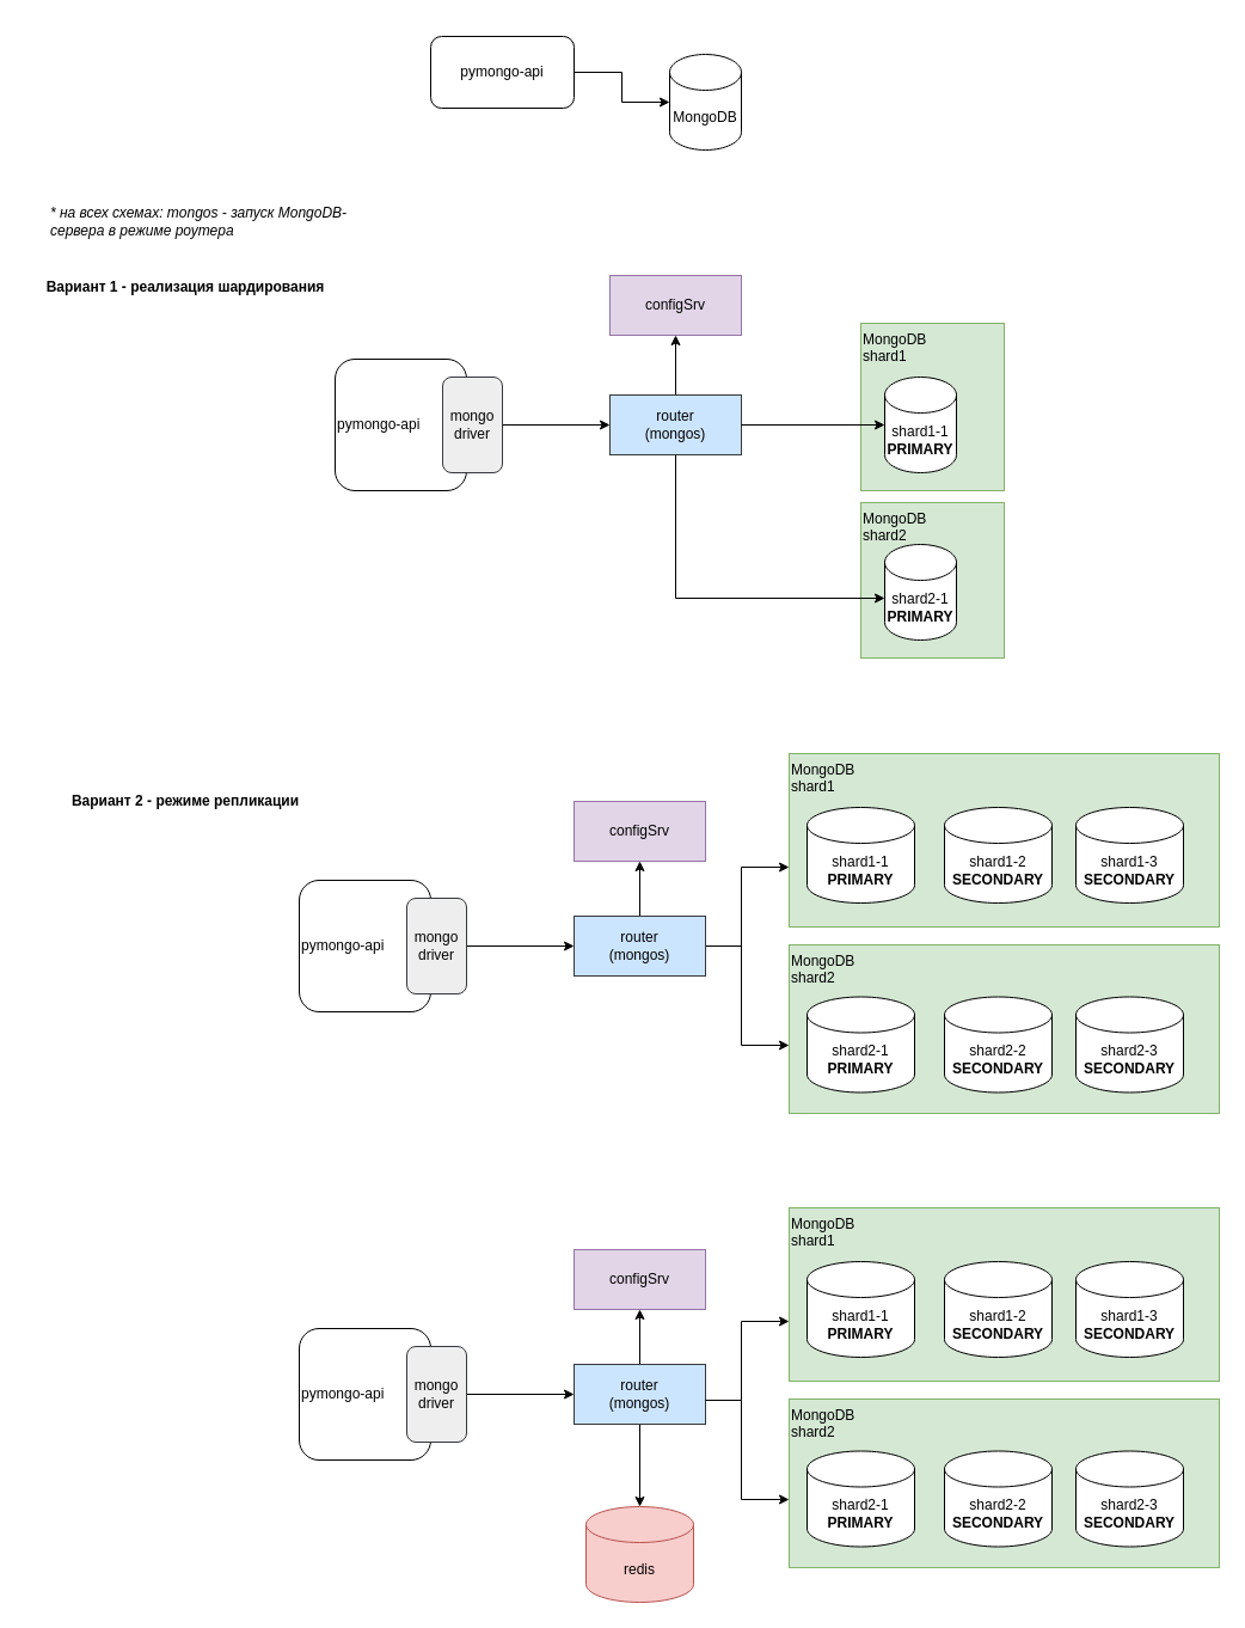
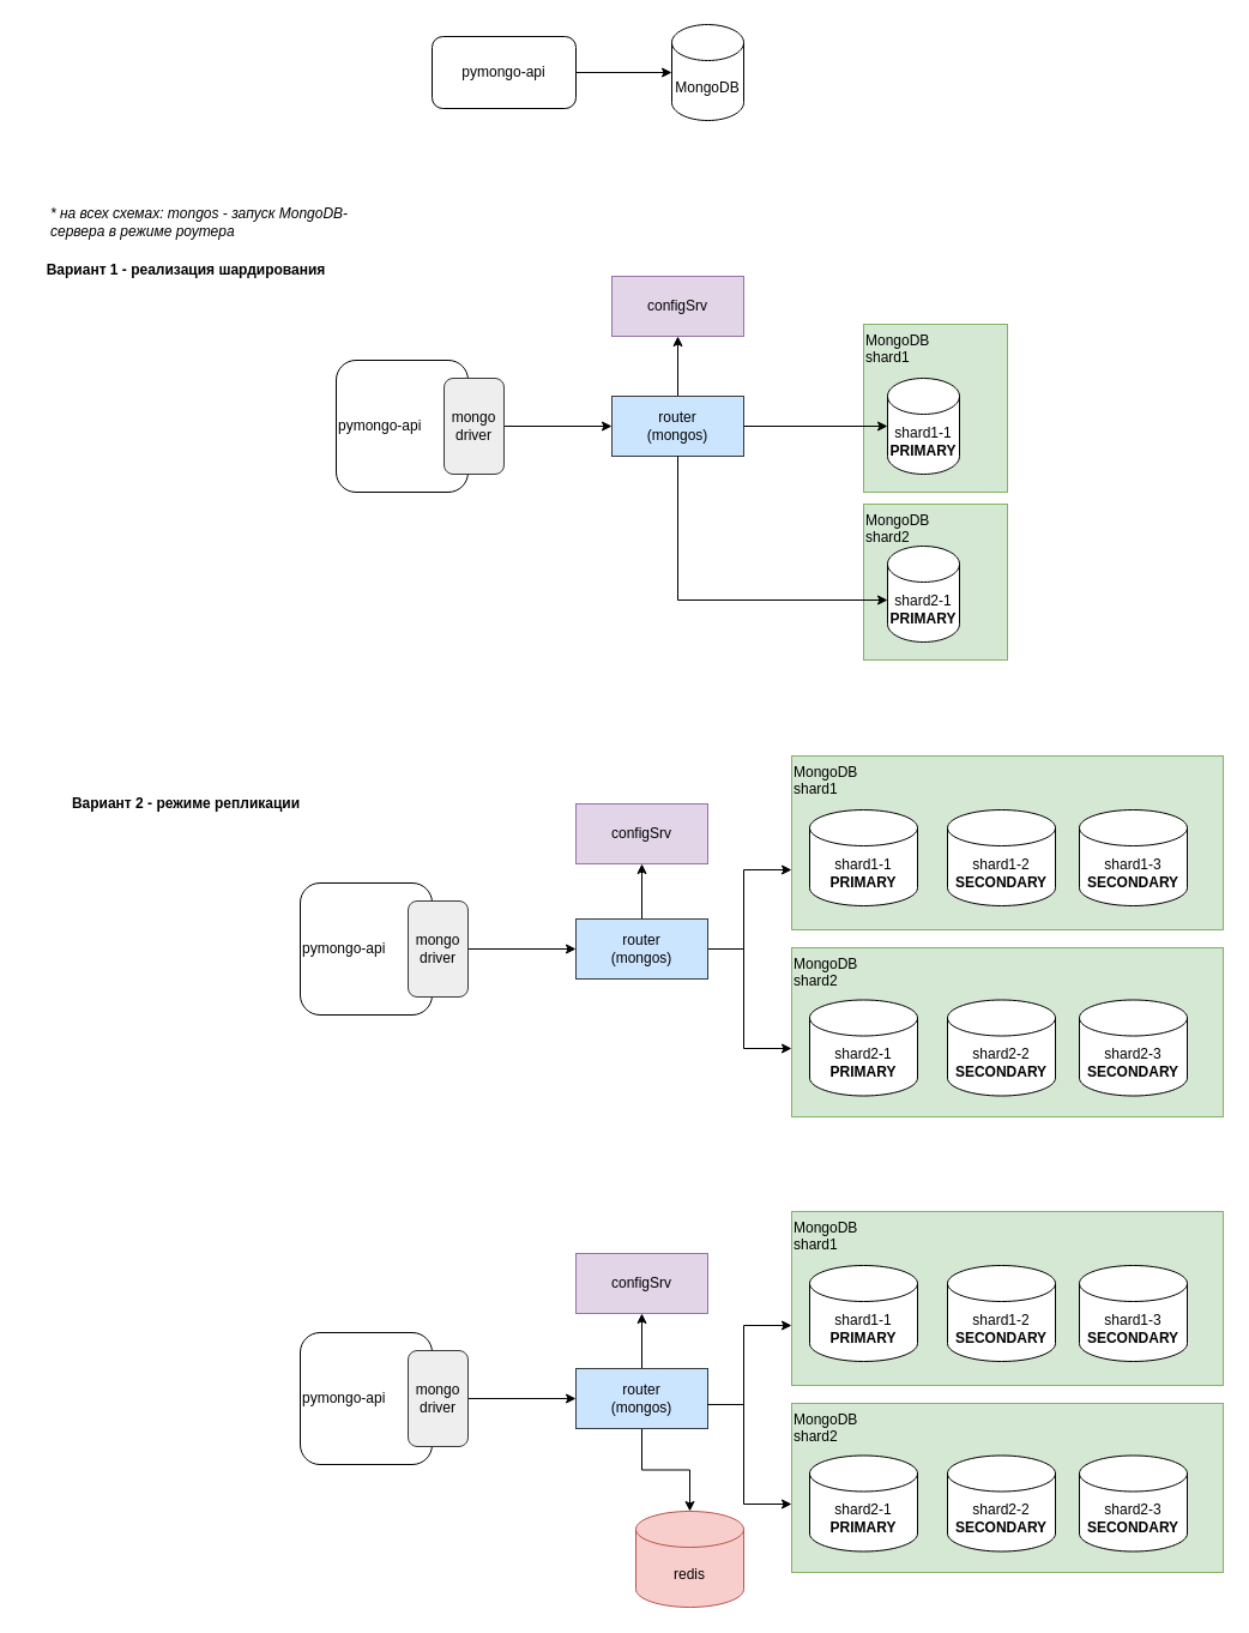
  <mxCell id="0" />
  <mxCell id="1" parent="0" />
- <mxCell id="2" value="MongoDB" style="shape=cylinder3;whiteSpace=wrap;html=1;boundedLbl=1;backgroundOutline=1;size=15;" parent="1" vertex="1"><mxGeometry x="560" y="45" width="60" height="80" as="geometry" /></mxCell>
+ <mxCell id="2" value="MongoDB" style="shape=cylinder3;whiteSpace=wrap;html=1;boundedLbl=1;backgroundOutline=1;size=15;" parent="1" vertex="1"><mxGeometry x="560" y="20" width="60" height="80" as="geometry" /></mxCell>
  <mxCell id="3" value="pymongo-api" style="rounded=1;whiteSpace=wrap;html=1;" parent="1" vertex="1"><mxGeometry x="360" y="30" width="120" height="60" as="geometry" /></mxCell>
  <mxCell id="4" style="edgeStyle=orthogonalEdgeStyle;rounded=0;orthogonalLoop=1;jettySize=auto;html=1;exitX=1;exitY=0.5;exitDx=0;exitDy=0;entryX=0;entryY=0.5;entryDx=0;entryDy=0;entryPerimeter=0;" parent="1" source="3" target="2" edge="1"><mxGeometry relative="1" as="geometry" /></mxCell>
- <mxCell id="5" value="Вариант 1 - реализация шардирования" style="text;html=1;align=center;verticalAlign=middle;whiteSpace=wrap;rounded=0;fontStyle=1" vertex="1" parent="1"><mxGeometry x="20" y="225" width="270" height="30" as="geometry" /></mxCell>
+ <mxCell id="5" value="Вариант 1 - реализация шардирования" style="text;html=1;align=center;verticalAlign=middle;whiteSpace=wrap;rounded=0;fontStyle=1" vertex="1" parent="1"><mxGeometry x="20" y="210" width="270" height="30" as="geometry" /></mxCell>
  <mxCell id="6" value="pymongo-api" style="rounded=1;whiteSpace=wrap;html=1;align=left;" vertex="1" parent="1"><mxGeometry x="280" y="300" width="110" height="110" as="geometry" /></mxCell>
  <mxCell id="7" style="edgeStyle=orthogonalEdgeStyle;rounded=0;orthogonalLoop=1;jettySize=auto;html=1;" edge="1" parent="1" source="18" target="10"><mxGeometry relative="1" as="geometry" /></mxCell>
  <mxCell id="8" value="&lt;i&gt;* на всех схемах: mongos - запуск MongoDB-сервера в режиме роутера&lt;/i&gt;" style="text;html=1;align=left;verticalAlign=middle;whiteSpace=wrap;rounded=0;" vertex="1" parent="1"><mxGeometry x="40" y="170" width="280" height="30" as="geometry" /></mxCell>
  <mxCell id="9" value="" style="edgeStyle=orthogonalEdgeStyle;rounded=0;orthogonalLoop=1;jettySize=auto;html=1;" edge="1" parent="1" source="10" target="17"><mxGeometry relative="1" as="geometry" /></mxCell>
  <mxCell id="10" value="&lt;div&gt;router&lt;/div&gt;(mongos)" style="rounded=0;whiteSpace=wrap;html=1;fillColor=#cce5ff;strokeColor=#36393d;" vertex="1" parent="1"><mxGeometry x="510" y="330" width="110" height="50" as="geometry" /></mxCell>
  <mxCell id="11" value="&lt;span style=&quot;text-align: center;&quot;&gt;MongoDB&amp;nbsp;&lt;/span&gt;&lt;div&gt;shard1&lt;/div&gt;" style="rounded=0;whiteSpace=wrap;html=1;verticalAlign=top;align=left;fillColor=#d5e8d4;strokeColor=#82b366;" vertex="1" parent="1"><mxGeometry x="720" y="270" width="120" height="140" as="geometry" /></mxCell>
  <mxCell id="12" value="&lt;div&gt;&lt;span style=&quot;text-align: left;&quot;&gt;shard1-1&lt;/span&gt;&lt;/div&gt;&lt;div&gt;&lt;b&gt;PRIMARY&lt;/b&gt;&lt;/div&gt;" style="shape=cylinder3;whiteSpace=wrap;html=1;boundedLbl=1;backgroundOutline=1;size=15;" vertex="1" parent="1"><mxGeometry x="740" y="315" width="60" height="80" as="geometry" /></mxCell>
  <mxCell id="13" value="" style="edgeStyle=orthogonalEdgeStyle;rounded=0;orthogonalLoop=1;jettySize=auto;html=1;" edge="1" parent="1" source="10" target="12"><mxGeometry relative="1" as="geometry"><mxPoint x="695" y="290" as="targetPoint" /></mxGeometry></mxCell>
  <mxCell id="14" value="&lt;span style=&quot;text-align: center;&quot;&gt;MongoDB&amp;nbsp;&lt;/span&gt;&lt;div&gt;shard2&lt;/div&gt;" style="rounded=0;whiteSpace=wrap;html=1;verticalAlign=top;align=left;fillColor=#d5e8d4;strokeColor=#82b366;" vertex="1" parent="1"><mxGeometry x="720" y="420" width="120" height="130" as="geometry" /></mxCell>
  <mxCell id="15" value="&lt;div&gt;&lt;span style=&quot;text-align: left;&quot;&gt;shard2-1&lt;/span&gt;&lt;/div&gt;&lt;div&gt;&lt;b&gt;PRIMARY&lt;/b&gt;&lt;/div&gt;" style="shape=cylinder3;whiteSpace=wrap;html=1;boundedLbl=1;backgroundOutline=1;size=15;" vertex="1" parent="1"><mxGeometry x="740" y="455" width="60" height="80" as="geometry" /></mxCell>
  <mxCell id="16" value="" style="edgeStyle=orthogonalEdgeStyle;rounded=0;orthogonalLoop=1;jettySize=auto;html=1;" edge="1" parent="1" source="10" target="15"><mxGeometry relative="1" as="geometry"><mxPoint x="565" y="455" as="targetPoint" /><Array as="points"><mxPoint x="565" y="500" /></Array></mxGeometry></mxCell>
  <mxCell id="17" value="configSrv&lt;div&gt;&lt;/div&gt;" style="rounded=0;whiteSpace=wrap;html=1;fillColor=#e1d5e7;strokeColor=#9673a6;" vertex="1" parent="1"><mxGeometry x="510" y="230" width="110" height="50" as="geometry" /></mxCell>
  <mxCell id="18" value="mongo driver" style="rounded=1;whiteSpace=wrap;html=1;fillColor=#eeeeee;strokeColor=#36393d;" vertex="1" parent="1"><mxGeometry x="370" y="315" width="50" height="80" as="geometry" /></mxCell>
  <mxCell id="19" value="Вариант 2 - режиме репликации" style="text;html=1;align=center;verticalAlign=middle;whiteSpace=wrap;rounded=0;fontStyle=1" vertex="1" parent="1"><mxGeometry x="20" y="655" width="270" height="30" as="geometry" /></mxCell>
  <mxCell id="20" value="pymongo-api" style="rounded=1;whiteSpace=wrap;html=1;align=left;" vertex="1" parent="1"><mxGeometry x="250" y="736" width="110" height="110" as="geometry" /></mxCell>
  <mxCell id="21" style="edgeStyle=orthogonalEdgeStyle;rounded=0;orthogonalLoop=1;jettySize=auto;html=1;" edge="1" parent="1" source="28" target="25"><mxGeometry relative="1" as="geometry" /></mxCell>
  <mxCell id="22" value="" style="edgeStyle=orthogonalEdgeStyle;rounded=0;orthogonalLoop=1;jettySize=auto;html=1;" edge="1" parent="1" source="25" target="27"><mxGeometry relative="1" as="geometry" /></mxCell>
  <mxCell id="23" value="" style="edgeStyle=orthogonalEdgeStyle;rounded=0;orthogonalLoop=1;jettySize=auto;html=1;" edge="1" parent="1" source="25" target="32"><mxGeometry relative="1" as="geometry"><Array as="points"><mxPoint x="620" y="791" /><mxPoint x="620" y="725" /></Array></mxGeometry></mxCell>
  <mxCell id="24" value="" style="edgeStyle=orthogonalEdgeStyle;rounded=0;orthogonalLoop=1;jettySize=auto;html=1;" edge="1" parent="1" source="25" target="26"><mxGeometry relative="1" as="geometry"><mxPoint x="535" y="891" as="targetPoint" /><Array as="points"><mxPoint x="620" y="791" /><mxPoint x="620" y="874" /></Array></mxGeometry></mxCell>
  <mxCell id="25" value="&lt;div&gt;router&lt;/div&gt;(mongos)" style="rounded=0;whiteSpace=wrap;html=1;fillColor=#cce5ff;strokeColor=#36393d;" vertex="1" parent="1"><mxGeometry x="480" y="766" width="110" height="50" as="geometry" /></mxCell>
  <mxCell id="26" value="&lt;span style=&quot;text-align: center;&quot;&gt;MongoDB&amp;nbsp;&lt;/span&gt;&lt;div&gt;shard2&lt;/div&gt;" style="rounded=0;whiteSpace=wrap;html=1;verticalAlign=top;align=left;fillColor=#d5e8d4;strokeColor=#82b366;" vertex="1" parent="1"><mxGeometry x="660" y="790" width="360" height="141" as="geometry" /></mxCell>
  <mxCell id="27" value="configSrv&lt;div&gt;&lt;/div&gt;" style="rounded=0;whiteSpace=wrap;html=1;fillColor=#e1d5e7;strokeColor=#9673a6;" vertex="1" parent="1"><mxGeometry x="480" y="670" width="110" height="50" as="geometry" /></mxCell>
  <mxCell id="28" value="mongo driver" style="rounded=1;whiteSpace=wrap;html=1;fillColor=#eeeeee;strokeColor=#36393d;" vertex="1" parent="1"><mxGeometry x="340" y="751" width="50" height="80" as="geometry" /></mxCell>
  <mxCell id="29" value="&lt;div&gt;&lt;span style=&quot;text-align: left;&quot;&gt;shard2-2&lt;/span&gt;&lt;/div&gt;&lt;div&gt;&lt;b&gt;SECONDARY&lt;/b&gt;&lt;/div&gt;" style="shape=cylinder3;whiteSpace=wrap;html=1;boundedLbl=1;backgroundOutline=1;size=15;" vertex="1" parent="1"><mxGeometry x="790" y="833.5" width="90" height="80" as="geometry" /></mxCell>
  <mxCell id="30" value="&lt;div&gt;&lt;span style=&quot;text-align: left;&quot;&gt;shard2-3&lt;/span&gt;&lt;/div&gt;&lt;div&gt;&lt;b&gt;SECONDARY&lt;/b&gt;&lt;/div&gt;" style="shape=cylinder3;whiteSpace=wrap;html=1;boundedLbl=1;backgroundOutline=1;size=15;" vertex="1" parent="1"><mxGeometry x="900" y="833.5" width="90" height="80" as="geometry" /></mxCell>
  <mxCell id="31" value="&lt;div&gt;&lt;div&gt;&lt;span style=&quot;text-align: left;&quot;&gt;shard2-1&lt;/span&gt;&lt;/div&gt;&lt;div&gt;&lt;b&gt;PRIMARY&lt;/b&gt;&lt;/div&gt;&lt;/div&gt;" style="shape=cylinder3;whiteSpace=wrap;html=1;boundedLbl=1;backgroundOutline=1;size=15;" vertex="1" parent="1"><mxGeometry x="675" y="833.5" width="90" height="80" as="geometry" /></mxCell>
  <mxCell id="32" value="&lt;span style=&quot;text-align: center;&quot;&gt;MongoDB&amp;nbsp;&lt;/span&gt;&lt;div&gt;shard1&lt;/div&gt;" style="rounded=0;whiteSpace=wrap;html=1;verticalAlign=top;align=left;fillColor=#d5e8d4;strokeColor=#82b366;" vertex="1" parent="1"><mxGeometry x="660" y="630" width="360" height="145" as="geometry" /></mxCell>
  <mxCell id="33" value="&lt;div&gt;&lt;span style=&quot;text-align: left;&quot;&gt;shard1-2&lt;/span&gt;&lt;/div&gt;&lt;div&gt;&lt;b&gt;SECONDARY&lt;/b&gt;&lt;br&gt;&lt;/div&gt;" style="shape=cylinder3;whiteSpace=wrap;html=1;boundedLbl=1;backgroundOutline=1;size=15;" vertex="1" parent="1"><mxGeometry x="790" y="675" width="90" height="80" as="geometry" /></mxCell>
  <mxCell id="34" value="&lt;div&gt;&lt;span style=&quot;text-align: left;&quot;&gt;shard1-3&lt;/span&gt;&lt;/div&gt;&lt;div&gt;&lt;b&gt;SECONDARY&lt;/b&gt;&lt;br&gt;&lt;/div&gt;" style="shape=cylinder3;whiteSpace=wrap;html=1;boundedLbl=1;backgroundOutline=1;size=15;" vertex="1" parent="1"><mxGeometry x="900" y="675" width="90" height="80" as="geometry" /></mxCell>
  <mxCell id="35" value="&lt;div&gt;&lt;span style=&quot;text-align: left;&quot;&gt;shard1-1&lt;/span&gt;&lt;/div&gt;&lt;div&gt;&lt;b&gt;PRIMARY&lt;/b&gt;&lt;br&gt;&lt;/div&gt;" style="shape=cylinder3;whiteSpace=wrap;html=1;boundedLbl=1;backgroundOutline=1;size=15;" vertex="1" parent="1"><mxGeometry x="675" y="675" width="90" height="80" as="geometry" /></mxCell>
  <mxCell id="36" value="pymongo-api" style="rounded=1;whiteSpace=wrap;html=1;align=left;" vertex="1" parent="1"><mxGeometry x="250" y="1111" width="110" height="110" as="geometry" /></mxCell>
  <mxCell id="37" style="edgeStyle=orthogonalEdgeStyle;rounded=0;orthogonalLoop=1;jettySize=auto;html=1;" edge="1" parent="1" source="42" target="40"><mxGeometry relative="1" as="geometry" /></mxCell>
  <mxCell id="38" value="" style="edgeStyle=orthogonalEdgeStyle;rounded=0;orthogonalLoop=1;jettySize=auto;html=1;" edge="1" parent="1" source="40" target="41"><mxGeometry relative="1" as="geometry" /></mxCell>
  <mxCell id="39" value="" style="edgeStyle=orthogonalEdgeStyle;rounded=0;orthogonalLoop=1;jettySize=auto;html=1;" edge="1" parent="1" source="40" target="43"><mxGeometry relative="1" as="geometry" /></mxCell>
  <mxCell id="40" value="&lt;div&gt;router&lt;/div&gt;(mongos)" style="rounded=0;whiteSpace=wrap;html=1;fillColor=#cce5ff;strokeColor=#36393d;" vertex="1" parent="1"><mxGeometry x="480" y="1141" width="110" height="50" as="geometry" /></mxCell>
  <mxCell id="41" value="configSrv&lt;div&gt;&lt;/div&gt;" style="rounded=0;whiteSpace=wrap;html=1;fillColor=#e1d5e7;strokeColor=#9673a6;" vertex="1" parent="1"><mxGeometry x="480" y="1045" width="110" height="50" as="geometry" /></mxCell>
  <mxCell id="42" value="mongo driver" style="rounded=1;whiteSpace=wrap;html=1;fillColor=#eeeeee;strokeColor=#36393d;" vertex="1" parent="1"><mxGeometry x="340" y="1126" width="50" height="80" as="geometry" /></mxCell>
- <mxCell id="43" value="&lt;div&gt;redis&lt;/div&gt;" style="shape=cylinder3;whiteSpace=wrap;html=1;boundedLbl=1;backgroundOutline=1;size=15;fillColor=#f8cecc;strokeColor=#b85450;" vertex="1" parent="1"><mxGeometry x="490" y="1260" width="90" height="80" as="geometry" /></mxCell>
+ <mxCell id="43" value="&lt;div&gt;redis&lt;/div&gt;" style="shape=cylinder3;whiteSpace=wrap;html=1;boundedLbl=1;backgroundOutline=1;size=15;fillColor=#f8cecc;strokeColor=#b85450;" vertex="1" parent="1"><mxGeometry x="530" y="1260" width="90" height="80" as="geometry" /></mxCell>
  <mxCell id="44" value="" style="edgeStyle=orthogonalEdgeStyle;rounded=0;orthogonalLoop=1;jettySize=auto;html=1;" edge="1" parent="1" target="50" source="40"><mxGeometry relative="1" as="geometry"><mxPoint x="590" y="1171" as="sourcePoint" /><Array as="points"><mxPoint x="620" y="1171" /><mxPoint x="620" y="1105" /></Array></mxGeometry></mxCell>
  <mxCell id="45" value="" style="edgeStyle=orthogonalEdgeStyle;rounded=0;orthogonalLoop=1;jettySize=auto;html=1;" edge="1" parent="1" target="46" source="40"><mxGeometry relative="1" as="geometry"><mxPoint x="590" y="1171" as="sourcePoint" /><mxPoint x="535" y="1271" as="targetPoint" /><Array as="points"><mxPoint x="620" y="1171" /><mxPoint x="620" y="1254" /></Array></mxGeometry></mxCell>
  <mxCell id="46" value="&lt;span style=&quot;text-align: center;&quot;&gt;MongoDB&amp;nbsp;&lt;/span&gt;&lt;div&gt;shard2&lt;/div&gt;" style="rounded=0;whiteSpace=wrap;html=1;verticalAlign=top;align=left;fillColor=#d5e8d4;strokeColor=#82b366;" vertex="1" parent="1"><mxGeometry x="660" y="1170" width="360" height="141" as="geometry" /></mxCell>
  <mxCell id="47" value="&lt;div&gt;&lt;span style=&quot;text-align: left;&quot;&gt;shard2-2&lt;/span&gt;&lt;/div&gt;&lt;div&gt;&lt;b&gt;SECONDARY&lt;/b&gt;&lt;/div&gt;" style="shape=cylinder3;whiteSpace=wrap;html=1;boundedLbl=1;backgroundOutline=1;size=15;" vertex="1" parent="1"><mxGeometry x="790" y="1213.5" width="90" height="80" as="geometry" /></mxCell>
  <mxCell id="48" value="&lt;div&gt;&lt;span style=&quot;text-align: left;&quot;&gt;shard2-3&lt;/span&gt;&lt;/div&gt;&lt;div&gt;&lt;b&gt;SECONDARY&lt;/b&gt;&lt;/div&gt;" style="shape=cylinder3;whiteSpace=wrap;html=1;boundedLbl=1;backgroundOutline=1;size=15;" vertex="1" parent="1"><mxGeometry x="900" y="1213.5" width="90" height="80" as="geometry" /></mxCell>
  <mxCell id="49" value="&lt;div&gt;&lt;div&gt;&lt;span style=&quot;text-align: left;&quot;&gt;shard2-1&lt;/span&gt;&lt;/div&gt;&lt;div&gt;&lt;b&gt;PRIMARY&lt;/b&gt;&lt;/div&gt;&lt;/div&gt;" style="shape=cylinder3;whiteSpace=wrap;html=1;boundedLbl=1;backgroundOutline=1;size=15;" vertex="1" parent="1"><mxGeometry x="675" y="1213.5" width="90" height="80" as="geometry" /></mxCell>
  <mxCell id="50" value="&lt;span style=&quot;text-align: center;&quot;&gt;MongoDB&amp;nbsp;&lt;/span&gt;&lt;div&gt;shard1&lt;/div&gt;" style="rounded=0;whiteSpace=wrap;html=1;verticalAlign=top;align=left;fillColor=#d5e8d4;strokeColor=#82b366;" vertex="1" parent="1"><mxGeometry x="660" y="1010" width="360" height="145" as="geometry" /></mxCell>
  <mxCell id="51" value="&lt;div&gt;&lt;span style=&quot;text-align: left;&quot;&gt;shard1-2&lt;/span&gt;&lt;/div&gt;&lt;div&gt;&lt;b&gt;SECONDARY&lt;/b&gt;&lt;br&gt;&lt;/div&gt;" style="shape=cylinder3;whiteSpace=wrap;html=1;boundedLbl=1;backgroundOutline=1;size=15;" vertex="1" parent="1"><mxGeometry x="790" y="1055" width="90" height="80" as="geometry" /></mxCell>
  <mxCell id="52" value="&lt;div&gt;&lt;span style=&quot;text-align: left;&quot;&gt;shard1-3&lt;/span&gt;&lt;/div&gt;&lt;div&gt;&lt;b&gt;SECONDARY&lt;/b&gt;&lt;br&gt;&lt;/div&gt;" style="shape=cylinder3;whiteSpace=wrap;html=1;boundedLbl=1;backgroundOutline=1;size=15;" vertex="1" parent="1"><mxGeometry x="900" y="1055" width="90" height="80" as="geometry" /></mxCell>
  <mxCell id="53" value="&lt;div&gt;&lt;span style=&quot;text-align: left;&quot;&gt;shard1-1&lt;/span&gt;&lt;/div&gt;&lt;div&gt;&lt;b&gt;PRIMARY&lt;/b&gt;&lt;br&gt;&lt;/div&gt;" style="shape=cylinder3;whiteSpace=wrap;html=1;boundedLbl=1;backgroundOutline=1;size=15;" vertex="1" parent="1"><mxGeometry x="675" y="1055" width="90" height="80" as="geometry" /></mxCell>
